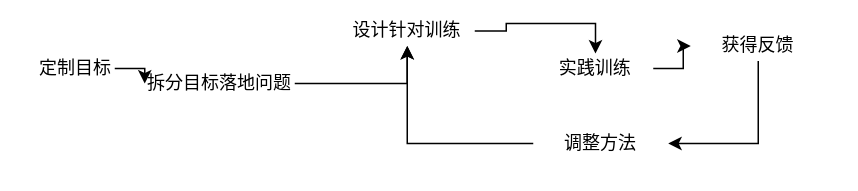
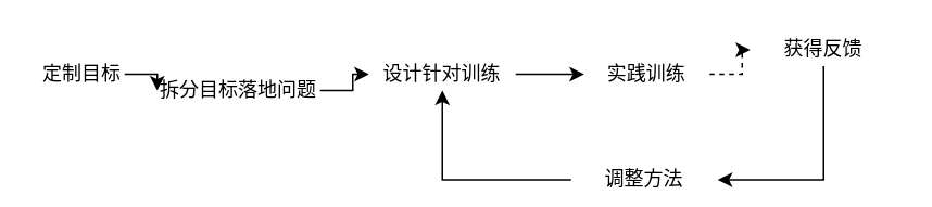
  <mxCell id="0" />
  <mxCell id="1" parent="0" />
  <mxCell id="2" style="edgeStyle=orthogonalEdgeStyle;rounded=0;orthogonalLoop=1;jettySize=auto;html=1;exitX=1;exitY=0.5;exitDx=0;exitDy=0;entryX=0;entryY=0.5;entryDx=0;entryDy=0;" edge="1" parent="1" target="5"><mxGeometry relative="1" as="geometry"><mxPoint x="76" y="45" as="sourcePoint" /></mxGeometry></mxCell>
  <mxCell id="3" value="&lt;span&gt;定制目标&lt;/span&gt;" style="text;html=1;strokeColor=none;fillColor=none;align=center;verticalAlign=middle;whiteSpace=wrap;rounded=0;" vertex="1" parent="1"><mxGeometry x="20" y="35" width="60" height="20" as="geometry" /></mxCell>
  <mxCell id="4" value="" style="edgeStyle=orthogonalEdgeStyle;rounded=0;orthogonalLoop=1;jettySize=auto;html=1;" edge="1" parent="1" source="5" target="7"><mxGeometry relative="1" as="geometry" /></mxCell>
  <mxCell id="5" value="拆分目标落地问题" style="text;html=1;strokeColor=none;fillColor=none;align=center;verticalAlign=middle;whiteSpace=wrap;rounded=0;" vertex="1" parent="1"><mxGeometry x="96" y="45" width="100" height="20" as="geometry" /></mxCell>
  <mxCell id="6" style="edgeStyle=orthogonalEdgeStyle;rounded=0;orthogonalLoop=1;jettySize=auto;html=1;exitX=1;exitY=0.5;exitDx=0;exitDy=0;" edge="1" parent="1" source="7" target="9"><mxGeometry relative="1" as="geometry" /></mxCell>
- <mxCell id="7" value="设计针对训练" style="text;html=1;strokeColor=none;fillColor=none;align=center;verticalAlign=middle;whiteSpace=wrap;rounded=0;" vertex="1" parent="1"><mxGeometry x="226" y="10" width="90" height="20" as="geometry" /></mxCell>
- <mxCell id="8" value="" style="edgeStyle=orthogonalEdgeStyle;rounded=0;orthogonalLoop=1;jettySize=auto;html=1;" edge="1" parent="1" source="9" target="11"><mxGeometry relative="1" as="geometry" /></mxCell>
+ <mxCell id="7" value="设计针对训练" style="text;html=1;strokeColor=none;fillColor=none;align=center;verticalAlign=middle;whiteSpace=wrap;rounded=0;" vertex="1" parent="1"><mxGeometry x="226" y="35" width="90" height="20" as="geometry" /></mxCell>
+ <mxCell id="8" value="" style="edgeStyle=orthogonalEdgeStyle;rounded=0;orthogonalLoop=1;jettySize=auto;html=1;dashed=1;" edge="1" parent="1" source="9" target="11"><mxGeometry relative="1" as="geometry" /></mxCell>
  <mxCell id="9" value="实践训练" style="text;html=1;strokeColor=none;fillColor=none;align=center;verticalAlign=middle;whiteSpace=wrap;rounded=0;" vertex="1" parent="1"><mxGeometry x="358" y="35" width="77" height="20" as="geometry" /></mxCell>
  <mxCell id="10" style="edgeStyle=orthogonalEdgeStyle;rounded=0;orthogonalLoop=1;jettySize=auto;html=1;exitX=0.5;exitY=1;exitDx=0;exitDy=0;entryX=1;entryY=0.5;entryDx=0;entryDy=0;" edge="1" parent="1" source="11" target="13"><mxGeometry relative="1" as="geometry" /></mxCell>
  <mxCell id="11" value="获得反馈" style="text;html=1;strokeColor=none;fillColor=none;align=center;verticalAlign=middle;whiteSpace=wrap;rounded=0;" vertex="1" parent="1"><mxGeometry x="460" y="20" width="90" height="20" as="geometry" /></mxCell>
  <mxCell id="12" style="edgeStyle=orthogonalEdgeStyle;rounded=0;orthogonalLoop=1;jettySize=auto;html=1;exitX=0;exitY=0.5;exitDx=0;exitDy=0;entryX=0.5;entryY=1;entryDx=0;entryDy=0;" edge="1" parent="1" source="13" target="7"><mxGeometry relative="1" as="geometry" /></mxCell>
- <mxCell id="13" value="调整方法" style="text;html=1;strokeColor=none;fillColor=none;align=center;verticalAlign=middle;whiteSpace=wrap;rounded=0;" vertex="1" parent="1"><mxGeometry x="355" y="85" width="90" height="20" as="geometry" /></mxCell>
+ <mxCell id="13" value="调整方法" style="text;html=1;strokeColor=none;fillColor=none;align=center;verticalAlign=middle;whiteSpace=wrap;rounded=0;" vertex="1" parent="1"><mxGeometry x="350" y="100" width="90" height="20" as="geometry" /></mxCell>
